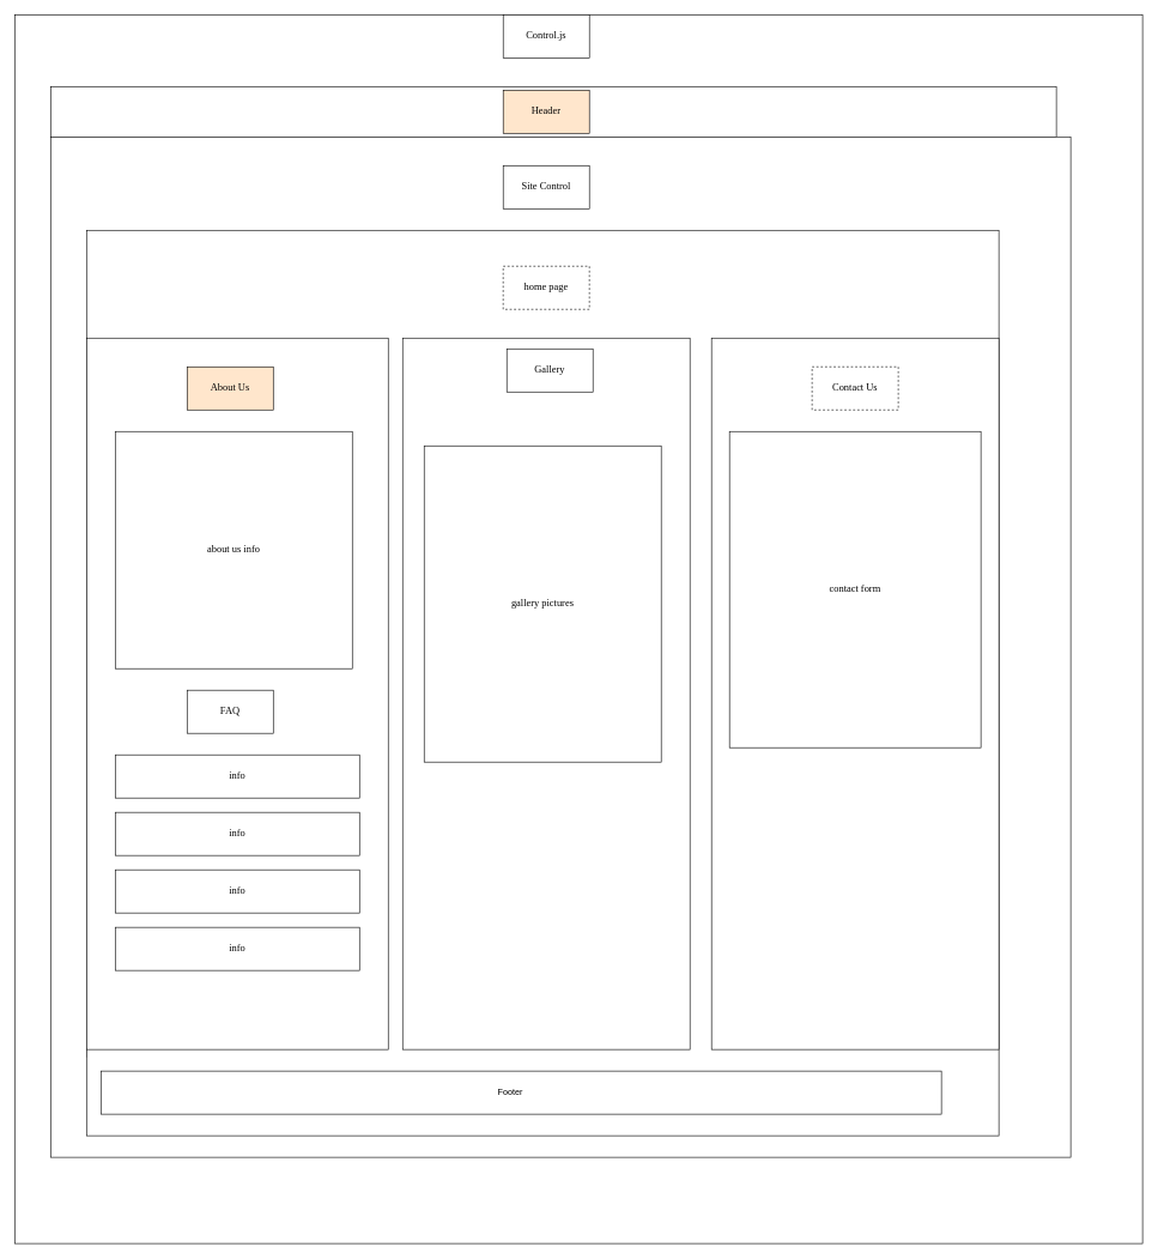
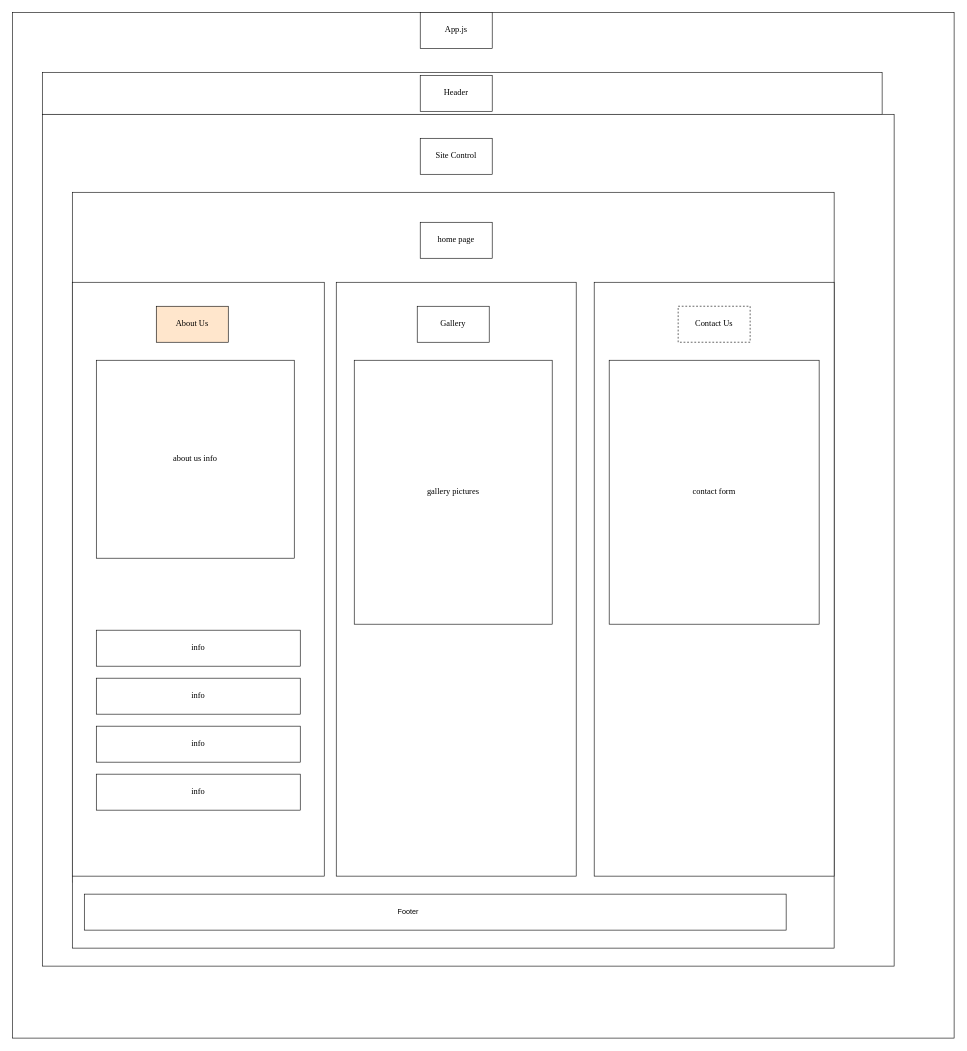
  <mxCell id="0" />
  <mxCell id="1" parent="0" />
  <mxCell id="2" value="" style="rounded=0;whiteSpace=wrap;html=1;" parent="1" vertex="1"><mxGeometry x="20" y="20" width="1570" height="1710" as="geometry" /></mxCell>
  <mxCell id="3" value="" style="rounded=0;whiteSpace=wrap;html=1;" parent="1" vertex="1"><mxGeometry x="70" y="120" width="1400" height="70" as="geometry" /></mxCell>
  <mxCell id="4" value="" style="whiteSpace=wrap;html=1;aspect=fixed;" parent="1" vertex="1"><mxGeometry x="70" y="190" width="1420" height="1420" as="geometry" /></mxCell>
- <mxCell id="5" value="Control.js" style="rounded=0;whiteSpace=wrap;html=1;fontFamily=Times New Roman;fontSize=14;" parent="1" vertex="1"><mxGeometry x="700" y="20" width="120" height="60" as="geometry" /></mxCell>
- <mxCell id="6" value="Header" style="rounded=0;whiteSpace=wrap;html=1;fontFamily=Times New Roman;fontSize=14;fillColor=#ffe6cc;" parent="1" vertex="1"><mxGeometry x="700" y="125" width="120" height="60" as="geometry" /></mxCell>
+ <mxCell id="5" value="App.js" style="rounded=0;whiteSpace=wrap;html=1;fontFamily=Times New Roman;fontSize=14;" parent="1" vertex="1"><mxGeometry x="700" y="20" width="120" height="60" as="geometry" /></mxCell>
+ <mxCell id="6" value="Header" style="rounded=0;whiteSpace=wrap;html=1;fontFamily=Times New Roman;fontSize=14;" parent="1" vertex="1"><mxGeometry x="700" y="125" width="120" height="60" as="geometry" /></mxCell>
  <mxCell id="7" value="Site Control" style="rounded=0;whiteSpace=wrap;html=1;fontFamily=Times New Roman;fontSize=14;" parent="1" vertex="1"><mxGeometry x="700" y="230" width="120" height="60" as="geometry" /></mxCell>
  <mxCell id="8" value="" style="rounded=0;whiteSpace=wrap;html=1;fontFamily=Times New Roman;fontSize=14;" parent="1" vertex="1"><mxGeometry x="120" y="470" width="400" height="1000" as="geometry" /></mxCell>
  <mxCell id="9" value="" style="rounded=0;whiteSpace=wrap;html=1;fontFamily=Times New Roman;fontSize=14;" parent="1" vertex="1"><mxGeometry x="120" y="320" width="1270" height="1260" as="geometry" /></mxCell>
  <mxCell id="10" value="" style="rounded=0;whiteSpace=wrap;html=1;fontFamily=Times New Roman;fontSize=14;" parent="1" vertex="1"><mxGeometry x="560" y="470" width="400" height="990" as="geometry" /></mxCell>
  <mxCell id="11" value="" style="rounded=0;whiteSpace=wrap;html=1;fontFamily=Times New Roman;fontSize=14;" parent="1" vertex="1"><mxGeometry x="990" y="470" width="400" height="990" as="geometry" /></mxCell>
  <mxCell id="12" value="" style="rounded=0;whiteSpace=wrap;html=1;fontFamily=Times New Roman;fontSize=14;" parent="1" vertex="1"><mxGeometry x="120" y="470" width="420" height="990" as="geometry" /></mxCell>
  <mxCell id="13" value="About Us" style="rounded=0;whiteSpace=wrap;html=1;fontFamily=Times New Roman;fontSize=14;fillColor=#ffe6cc;" parent="1" vertex="1"><mxGeometry x="260" y="510" width="120" height="60" as="geometry" /></mxCell>
- <mxCell id="14" value="FAQ" style="rounded=0;whiteSpace=wrap;html=1;fontFamily=Times New Roman;fontSize=14;" parent="1" vertex="1"><mxGeometry x="260" y="960" width="120" height="60" as="geometry" /></mxCell>
- <mxCell id="15" value="Gallery" style="rounded=0;whiteSpace=wrap;html=1;fontFamily=Times New Roman;fontSize=14;" parent="1" vertex="1"><mxGeometry x="705" y="485" width="120" height="60" as="geometry" /></mxCell>
+ <mxCell id="15" value="Gallery" style="rounded=0;whiteSpace=wrap;html=1;fontFamily=Times New Roman;fontSize=14;" parent="1" vertex="1"><mxGeometry x="695" y="510" width="120" height="60" as="geometry" /></mxCell>
  <mxCell id="16" value="Contact Us" style="rounded=0;whiteSpace=wrap;html=1;fontFamily=Times New Roman;fontSize=14;dashed=1;" parent="1" vertex="1"><mxGeometry x="1130" y="510" width="120" height="60" as="geometry" /></mxCell>
- <mxCell id="17" value="home page" style="rounded=0;whiteSpace=wrap;html=1;fontFamily=Times New Roman;fontSize=14;dashed=1;" parent="1" vertex="1"><mxGeometry x="700" y="370" width="120" height="60" as="geometry" /></mxCell>
+ <mxCell id="17" value="home page" style="rounded=0;whiteSpace=wrap;html=1;fontFamily=Times New Roman;fontSize=14;" parent="1" vertex="1"><mxGeometry x="700" y="370" width="120" height="60" as="geometry" /></mxCell>
  <mxCell id="18" value="about us info" style="whiteSpace=wrap;html=1;aspect=fixed;fontFamily=Times New Roman;fontSize=14;" parent="1" vertex="1"><mxGeometry x="160" y="600" width="330" height="330" as="geometry" /></mxCell>
  <mxCell id="19" value="info" style="rounded=0;whiteSpace=wrap;html=1;fontFamily=Times New Roman;fontSize=14;" parent="1" vertex="1"><mxGeometry x="160" y="1050" width="340" height="60" as="geometry" /></mxCell>
  <mxCell id="20" value="info" style="rounded=0;whiteSpace=wrap;html=1;fontFamily=Times New Roman;fontSize=14;" parent="1" vertex="1"><mxGeometry x="160" y="1130" width="340" height="60" as="geometry" /></mxCell>
  <mxCell id="21" value="info" style="rounded=0;whiteSpace=wrap;html=1;fontFamily=Times New Roman;fontSize=14;" parent="1" vertex="1"><mxGeometry x="160" y="1210" width="340" height="60" as="geometry" /></mxCell>
  <mxCell id="22" value="info" style="rounded=0;whiteSpace=wrap;html=1;fontFamily=Times New Roman;fontSize=14;" parent="1" vertex="1"><mxGeometry x="160" y="1290" width="340" height="60" as="geometry" /></mxCell>
  <mxCell id="23" value="contact form" style="rounded=0;whiteSpace=wrap;html=1;fontFamily=Times New Roman;fontSize=14;" parent="1" vertex="1"><mxGeometry x="1015" y="600" width="350" height="440" as="geometry" /></mxCell>
- <mxCell id="24" value="gallery pictures" style="rounded=0;whiteSpace=wrap;html=1;fontFamily=Times New Roman;fontSize=14;" parent="1" vertex="1"><mxGeometry x="590" y="620" width="330" height="440" as="geometry" /></mxCell>
+ <mxCell id="24" value="gallery pictures" style="rounded=0;whiteSpace=wrap;html=1;fontFamily=Times New Roman;fontSize=14;" parent="1" vertex="1"><mxGeometry x="590" y="600" width="330" height="440" as="geometry" /></mxCell>
  <mxCell id="25" value="" style="rounded=0;whiteSpace=wrap;html=1;" vertex="1" parent="1"><mxGeometry x="140" y="1490" width="1170" height="60" as="geometry" /></mxCell>
- <mxCell id="26" value="Footer" style="text;html=1;strokeColor=none;fillColor=none;align=center;verticalAlign=middle;whiteSpace=wrap;rounded=0;" vertex="1" parent="1"><mxGeometry x="680" y="1505" width="60" height="30" as="geometry" /></mxCell>
+ <mxCell id="26" value="Footer" style="text;html=1;strokeColor=none;fillColor=none;align=center;verticalAlign=middle;whiteSpace=wrap;rounded=0;" vertex="1" parent="1"><mxGeometry x="650" y="1505" width="60" height="30" as="geometry" /></mxCell>
